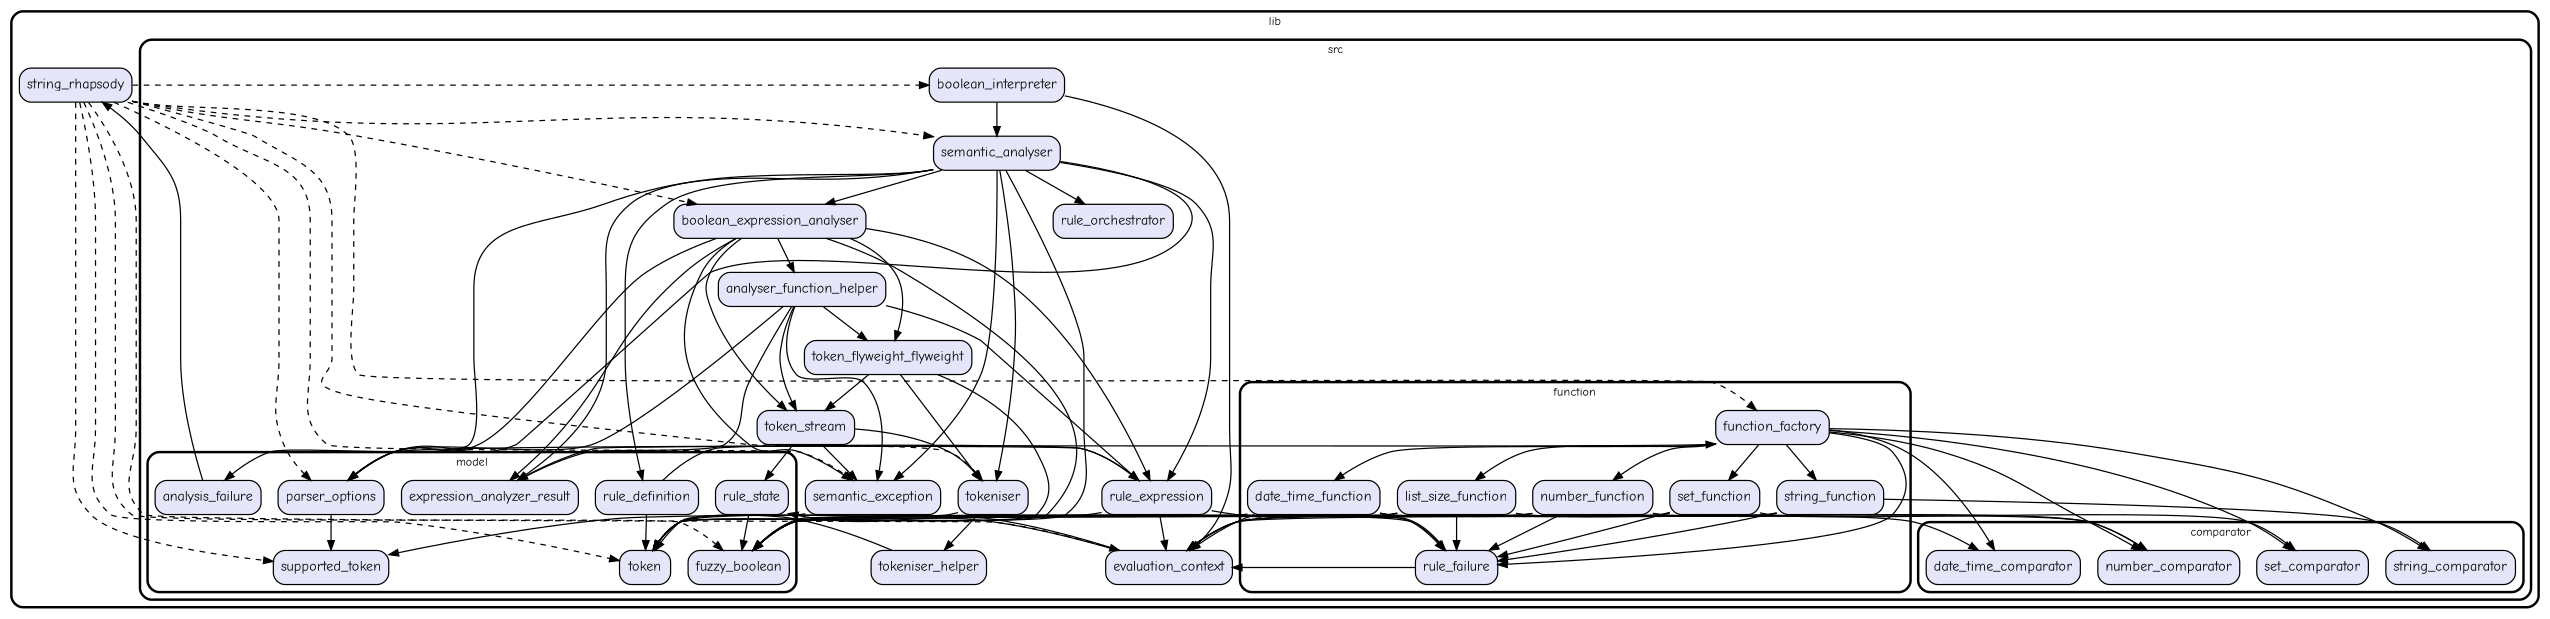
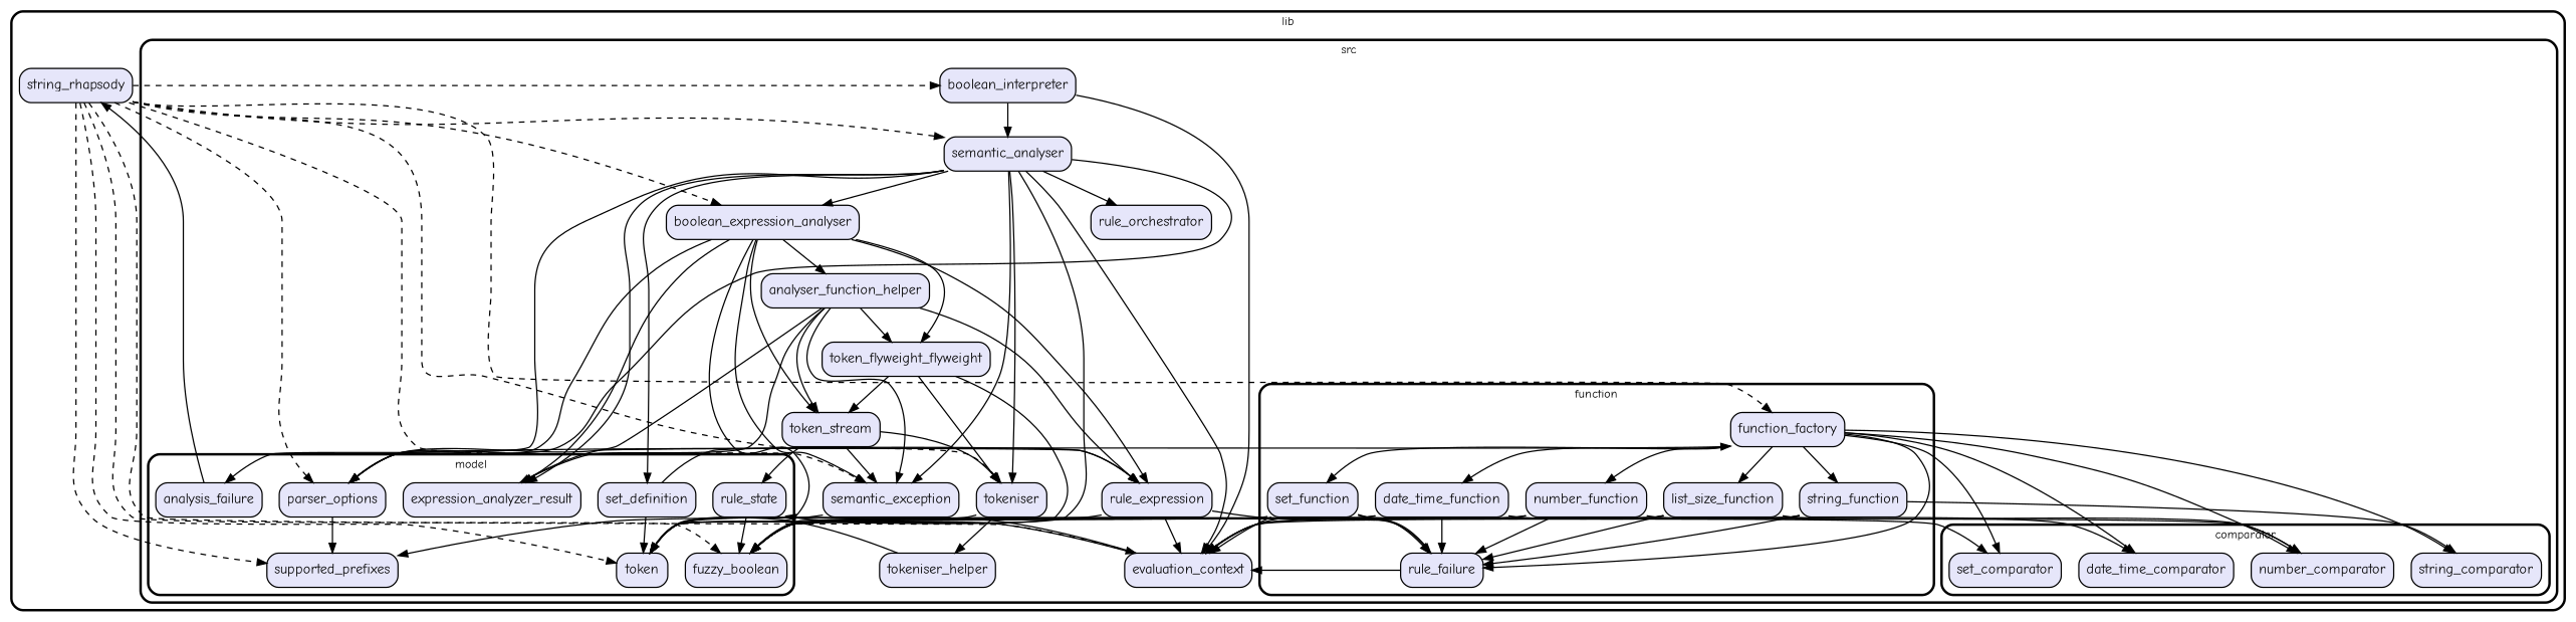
  digraph {
    fontname="Comic Neue"
    fontsize=13
    penwidth=2.6
    style=rounded
    node [fillcolor=Lavender fontname="Comic Neue" fontsize=15 penwidth=1.3 shape=rect style="filled,rounded"]
    edge [fontname="Comic Neue" penwidth=1.3]
    n1 [label=string_comparator]
    n2 [label=number_comparator]
    n3 [label=date_time_comparator]
    n4 [label=set_comparator]
    n5 [label=number_function]
    n6 [label=date_time_function]
    n7 [label=string_function]
    n8 [label=list_size_function]
    n9 [label=function_factory]
    n10 [label=set_function]
    n11 [label=rule_failure]
    n12 [label=parser_options]
    n13 [label=expression_analyzer_result]
-   n14 [label=supported_token]
-   n15 [label=rule_definition]
+   n14 [label=supported_prefixes]
+   n15 [label=set_definition]
    n16 [label=rule_state]
    n17 [label=analysis_failure]
    n18 [label=token]
    n19 [label=fuzzy_boolean]
    n20 [label=evaluation_context]
    n21 [label=tokeniser_helper]
    n22 [label=semantic_exception]
    n23 [label=boolean_expression_analyser]
    n24 [label=analyser_function_helper]
    n25 [label=tokeniser]
    n26 [label=rule_orchestrator]
    n27 [label=boolean_interpreter]
    n28 [label=semantic_analyser]
    n29 [label=token_flyweight_flyweight]
    n30 [label=rule_expression]
    n31 [label=token_stream]
    n32 [label=string_rhapsody]
    subgraph cluster_1 {
      label=lib
      n32
      subgraph cluster_2 {
        label=src
        n20
        n21
        n22
        n23
        n24
        n25
        n26
        n27
        n28
        n29
        n30
        n31
        subgraph cluster_3 {
          label=comparator
          n1
          n2
          n3
          n4
        }
        subgraph cluster_4 {
          label=function
          n5
          n6
          n7
          n8
          n9
          n10
          n11
        }
        subgraph cluster_5 {
          label=model
          n12
          n13
          n14
          n15
          n16
          n17
          n18
          n19
        }
      }
    }
    n5 -> n2
    n5 -> n11
    n5 -> n19
    n5 -> n20
    n6 -> n3
    n6 -> n11
    n6 -> n19
    n6 -> n20
    n7 -> n1
    n7 -> n11
    n7 -> n19
    n7 -> n20
    n8 -> n2
    n8 -> n11
    n8 -> n19
-   n8 -> n20 [style=dashed]
+   n8 -> n20
    n9 -> n1
    n9 -> n2
    n9 -> n3
    n9 -> n4
    n9 -> n5
    n9 -> n6
    n9 -> n7
    n9 -> n8
    n9 -> n10
    n9 -> n11
    n10 -> n4
    n10 -> n11
    n10 -> n19
    n10 -> n20
    n11 -> n19
    n11 -> n20
    n12 -> n9
    n12 -> n14
    n13 -> n30
    n15 -> n18
    n15 -> n30
    n16 -> n19
    n17 -> n32
    n20 -> n14
    n20 -> n16
    n21 -> n18
    n22 -> n18
    n23 -> n12
    n23 -> n13
    n23 -> n18
    n23 -> n22
    n23 -> n24
    n23 -> n29
    n23 -> n30
    n23 -> n31
    n24 -> n12
    n24 -> n13
    n24 -> n22
    n24 -> n29
    n24 -> n30
    n24 -> n31
    n25 -> n18
    n25 -> n21
    n27 -> n20
    n27 -> n28
    n28 -> n12
    n28 -> n13
    n28 -> n15
    n28 -> n17
    n28 -> n18
    n28 -> n22
    n28 -> n23
    n28 -> n25
    n28 -> n26
-   n28 -> n30
+   n28 -> n20
    n29 -> n18
    n29 -> n25
    n29 -> n31
    n30 -> n11
    n30 -> n19
    n30 -> n20
    n31 -> n16
    n31 -> n22
    n31 -> n25
    n32 -> n9 [style=dashed]
    n32 -> n12 [style=dashed]
    n32 -> n14 [style=dashed]
    n32 -> n18 [style=dashed]
    n32 -> n19 [style=dashed]
    n32 -> n20 [style=dashed]
    n32 -> n22 [style=dashed]
    n32 -> n23 [style=dashed]
    n32 -> n25 [style=dashed]
    n32 -> n27 [style=dashed]
    n32 -> n28 [style=dashed]
  }
